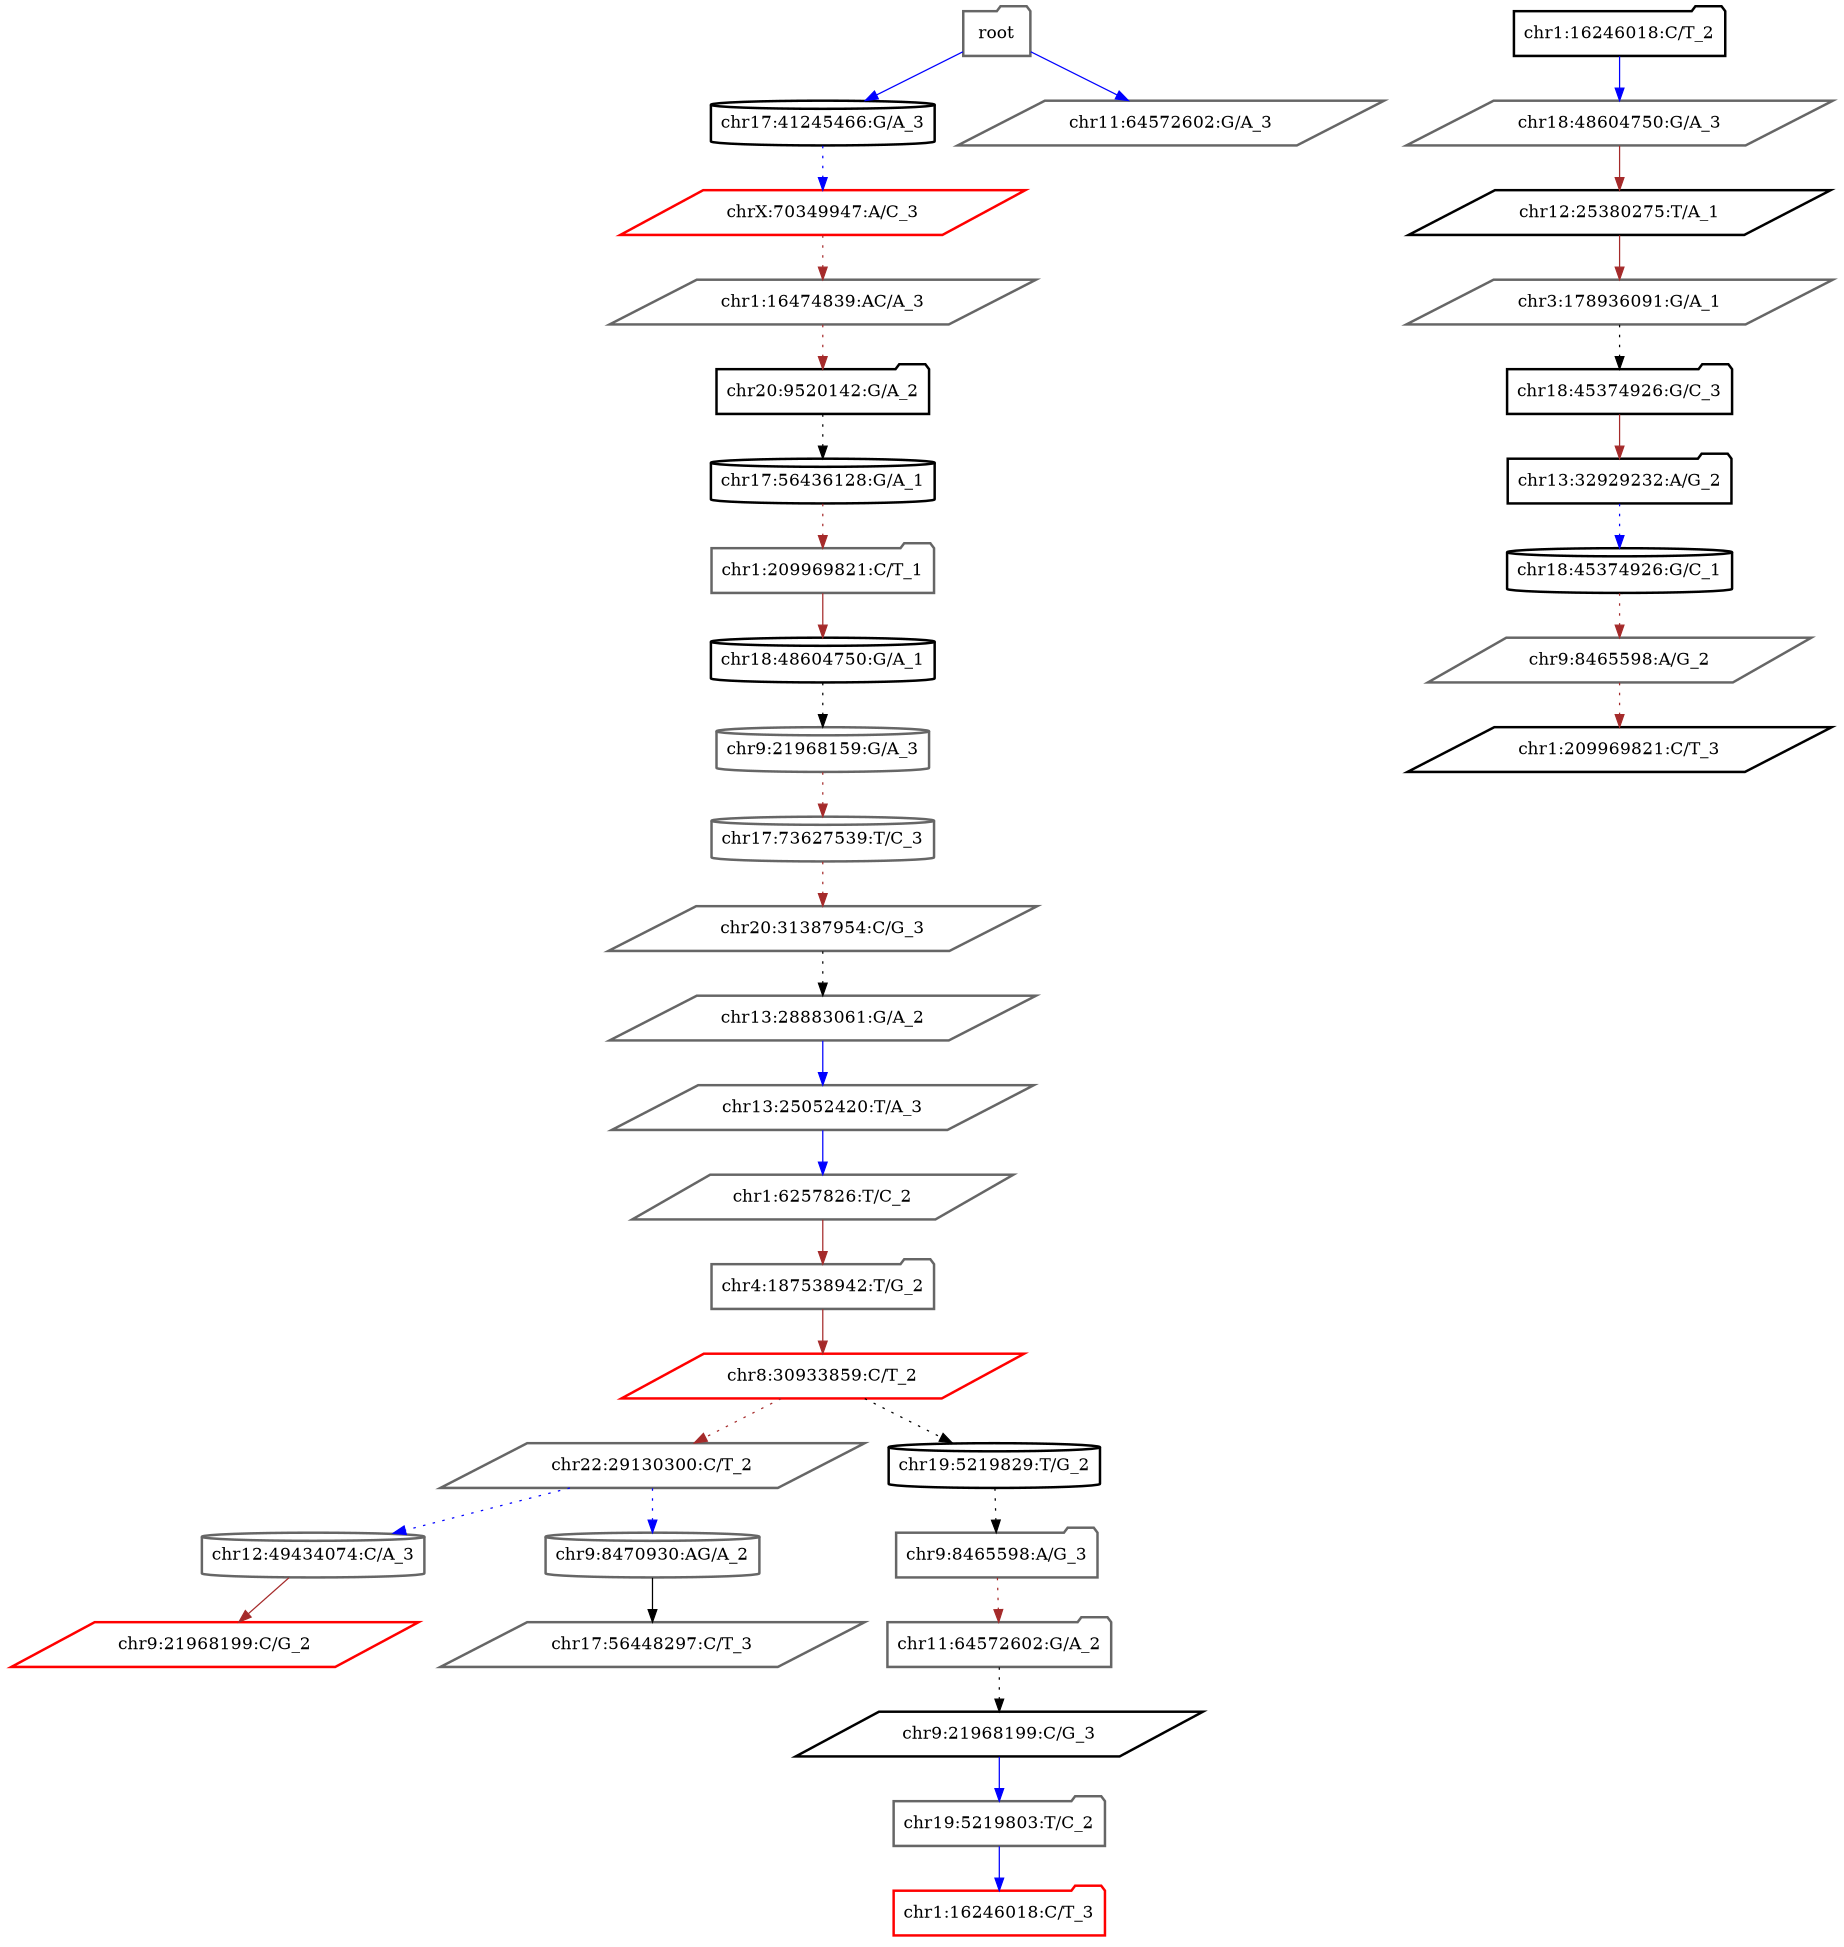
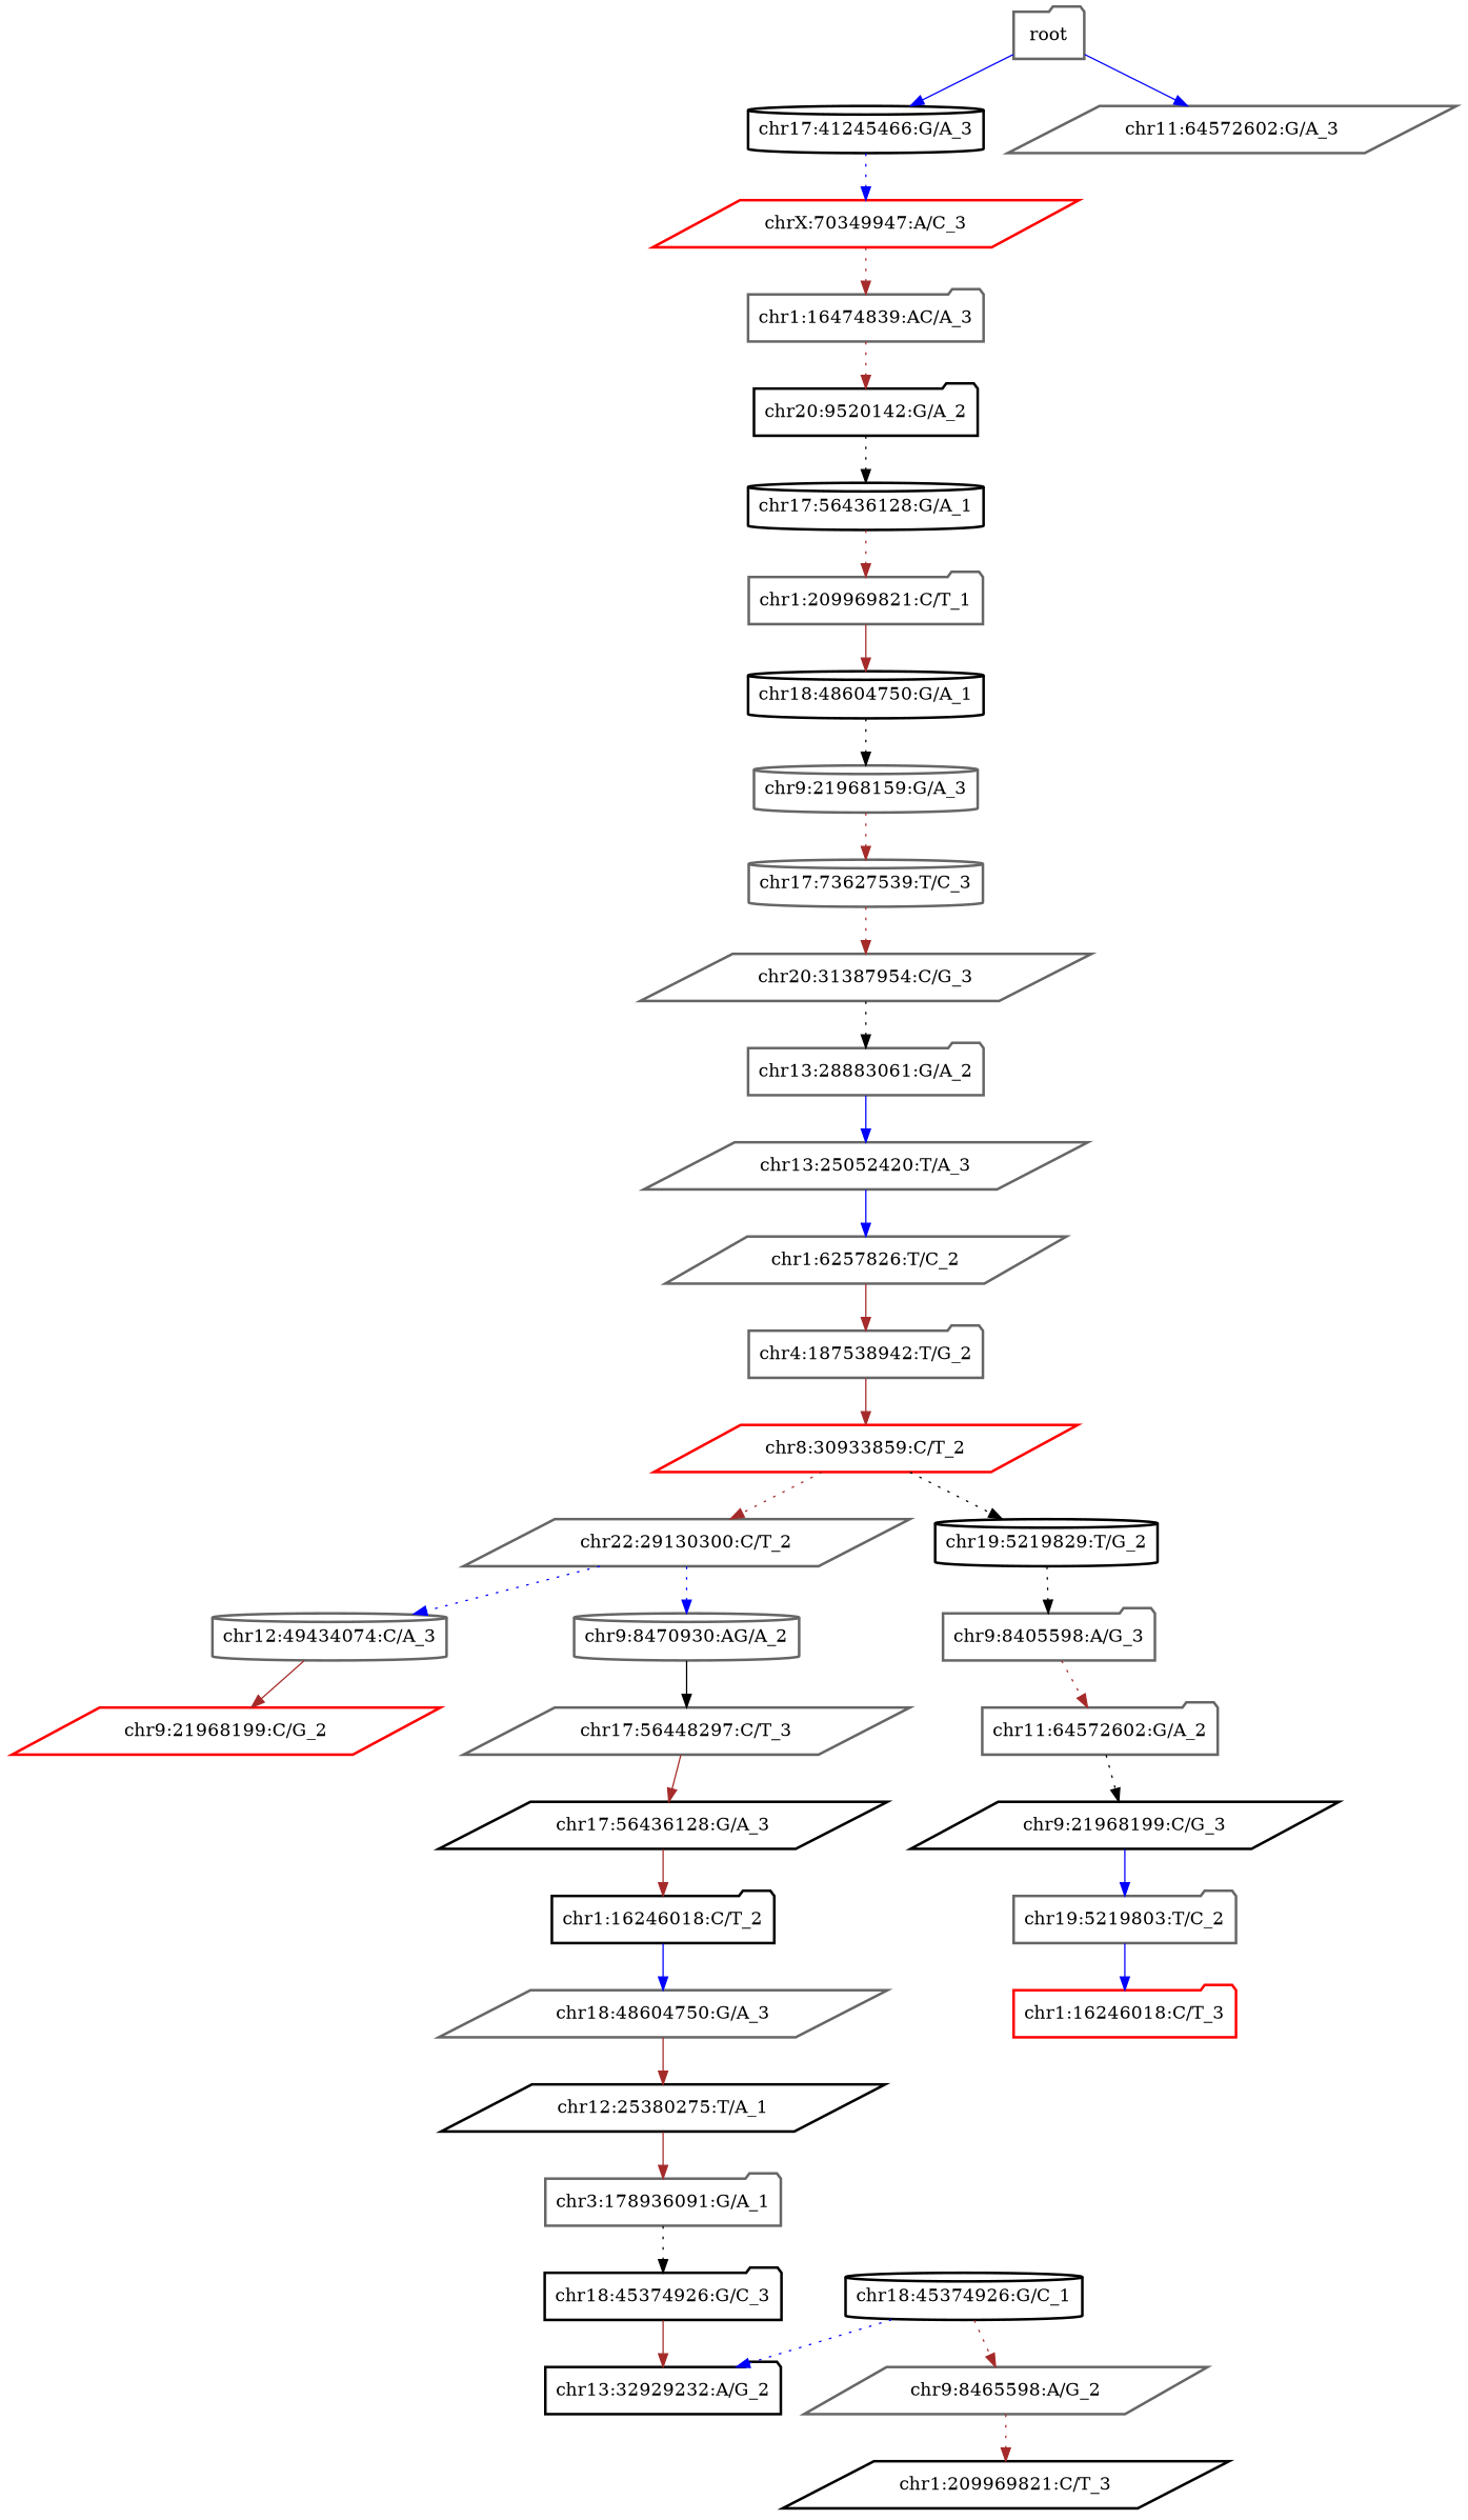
  digraph {
    rankdir=TB
    node [color=gray40 shape=parallelogram style=bold]
    edge [color=brown style=dotted]
    n1 [label=root shape=folder]
    n2 [color=black label="chr17:41245466:G/A_3" shape=cylinder]
    n3 [label="chr11:64572602:G/A_3"]
    n4 [color=red label="chrX:70349947:A/C_3"]
-   n5 [label="chr1:16474839:AC/A_3"]
+   n5 [label="chr1:16474839:AC/A_3" shape=folder]
    n6 [color=black label="chr20:9520142:G/A_2" shape=folder]
    n7 [color=black label="chr17:56436128:G/A_1" shape=cylinder]
    n8 [label="chr1:209969821:C/T_1" shape=folder]
    n9 [color=black label="chr18:48604750:G/A_1" shape=cylinder]
    n10 [label="chr9:21968159:G/A_3" shape=cylinder]
    n11 [label="chr17:73627539:T/C_3" shape=cylinder]
    n12 [label="chr20:31387954:C/G_3"]
-   n13 [label="chr13:28883061:G/A_2"]
+   n13 [label="chr13:28883061:G/A_2" shape=folder]
    n14 [label="chr13:25052420:T/A_3"]
    n15 [label="chr1:6257826:T/C_2"]
    n16 [label="chr4:187538942:T/G_2" shape=folder]
    n17 [color=red label="chr8:30933859:C/T_2"]
    n18 [label="chr22:29130300:C/T_2"]
    n19 [color=black label="chr19:5219829:T/G_2" shape=cylinder]
    n20 [label="chr12:49434074:C/A_3" shape=cylinder]
    n21 [label="chr9:8470930:AG/A_2" shape=cylinder]
-   n22 [label="chr9:8465598:A/G_3" shape=folder]
+   n22 [label="chr9:8405598:A/G_3" shape=folder]
    n23 [color=red label="chr9:21968199:C/G_2"]
    n24 [label="chr17:56448297:C/T_3"]
+   n25 [color=black label="chr17:56436128:G/A_3"]
    n26 [color=black label="chr1:16246018:C/T_2" shape=folder]
    n27 [label="chr18:48604750:G/A_3"]
    n28 [color=black label="chr12:25380275:T/A_1"]
-   n29 [label="chr3:178936091:G/A_1"]
+   n29 [label="chr3:178936091:G/A_1" shape=folder]
    n30 [color=black label="chr18:45374926:G/C_3" shape=folder]
    n31 [color=black label="chr13:32929232:A/G_2" shape=folder]
    n32 [color=black label="chr18:45374926:G/C_1" shape=cylinder]
    n33 [label="chr9:8465598:A/G_2"]
    n34 [color=black label="chr1:209969821:C/T_3"]
    n35 [label="chr11:64572602:G/A_2" shape=folder]
    n36 [color=black label="chr9:21968199:C/G_3"]
    n37 [label="chr19:5219803:T/C_2" shape=folder]
    n38 [color=red label="chr1:16246018:C/T_3" shape=folder]
    n1 -> n2 [color=blue style=solid]
    n1 -> n3 [color=blue style=solid]
    n2 -> n4 [color=blue]
    n4 -> n5
    n5 -> n6
    n6 -> n7 [color=black]
    n7 -> n8
    n8 -> n9 [style=solid]
    n9 -> n10 [color=black]
    n10 -> n11
    n11 -> n12
    n12 -> n13 [color=black]
    n13 -> n14 [color=blue style=solid]
    n14 -> n15 [color=blue style=solid]
    n15 -> n16 [style=solid]
    n16 -> n17 [style=solid]
    n17 -> n18
    n17 -> n19 [color=black]
    n18 -> n20 [color=blue]
    n18 -> n21 [color=blue]
    n19 -> n22 [color=black]
    n20 -> n23 [style=solid]
    n21 -> n24 [color=black style=solid]
    n22 -> n35
+   n24 -> n25 [style=solid]
+   n25 -> n26 [style=solid]
    n26 -> n27 [color=blue style=solid]
    n27 -> n28 [style=solid]
    n28 -> n29 [style=solid]
    n29 -> n30 [color=black]
    n30 -> n31 [style=solid]
-   n31 -> n32 [color=blue]
+   n32 -> n31 [color=blue]
    n32 -> n33
    n33 -> n34
    n35 -> n36 [color=black]
    n36 -> n37 [color=blue style=solid]
    n37 -> n38 [color=blue style=solid]
  }
